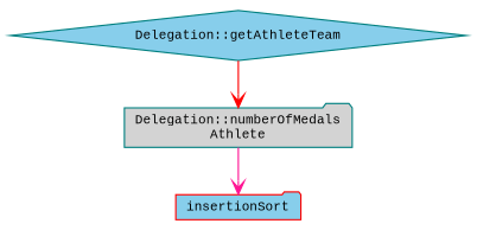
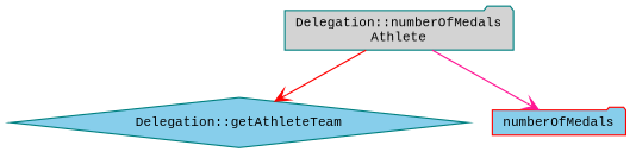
  digraph {
    fontname="Liberation Mono"
    rankdir=TB
    node [color=teal fillcolor=skyblue fontname="Liberation Mono" fontsize=10 shape=folder style=filled]
    edge [arrowhead=vee fontname="Liberation Mono" fontsize=10 labelfontname=Helvetica labelfontsize=10 style=solid]
    n1 [fillcolor=lightgrey height=0.2 label="Delegation::numberOfMedals\lAthlete" width=0.4]
    n2 [height=0.2 label="Delegation::getAthleteTeam" shape=diamond width=0.4]
-   n3 [color=red height=0.2 label=insertionSort width=0.4]
-   n2 -> n1 [color=red]
+   n3 [color=red height=0.2 label=numberOfMedals width=0.4]
+   n1 -> n2 [color=red]
    n1 -> n3 [color=deeppink]
  }
